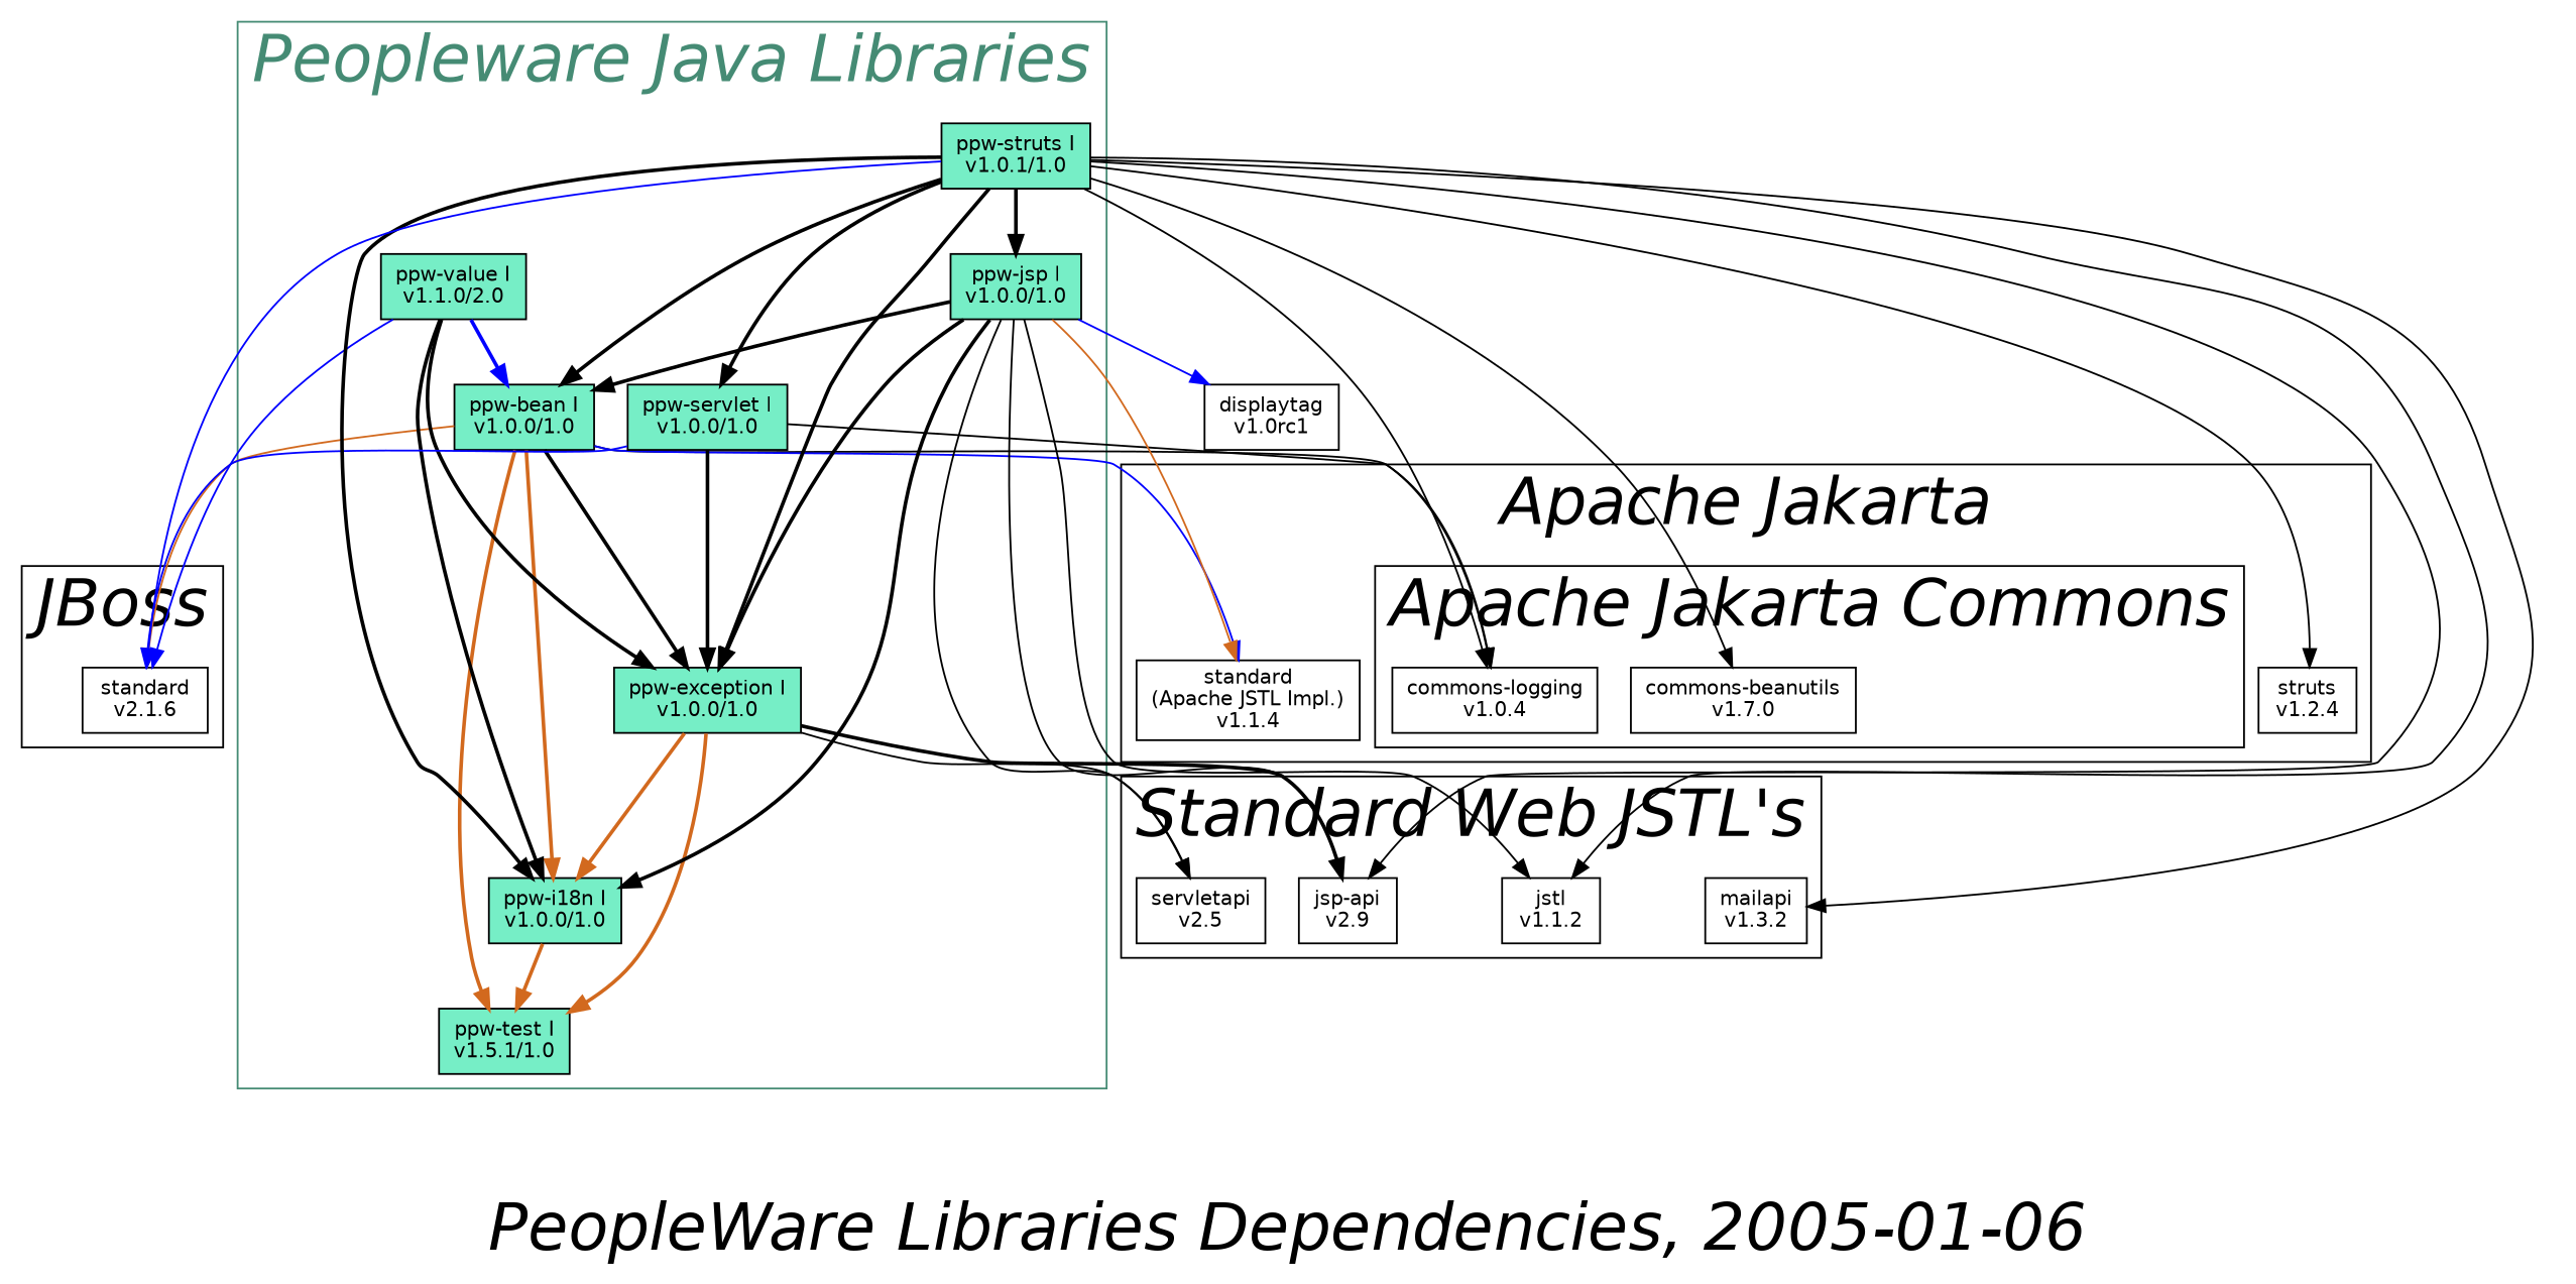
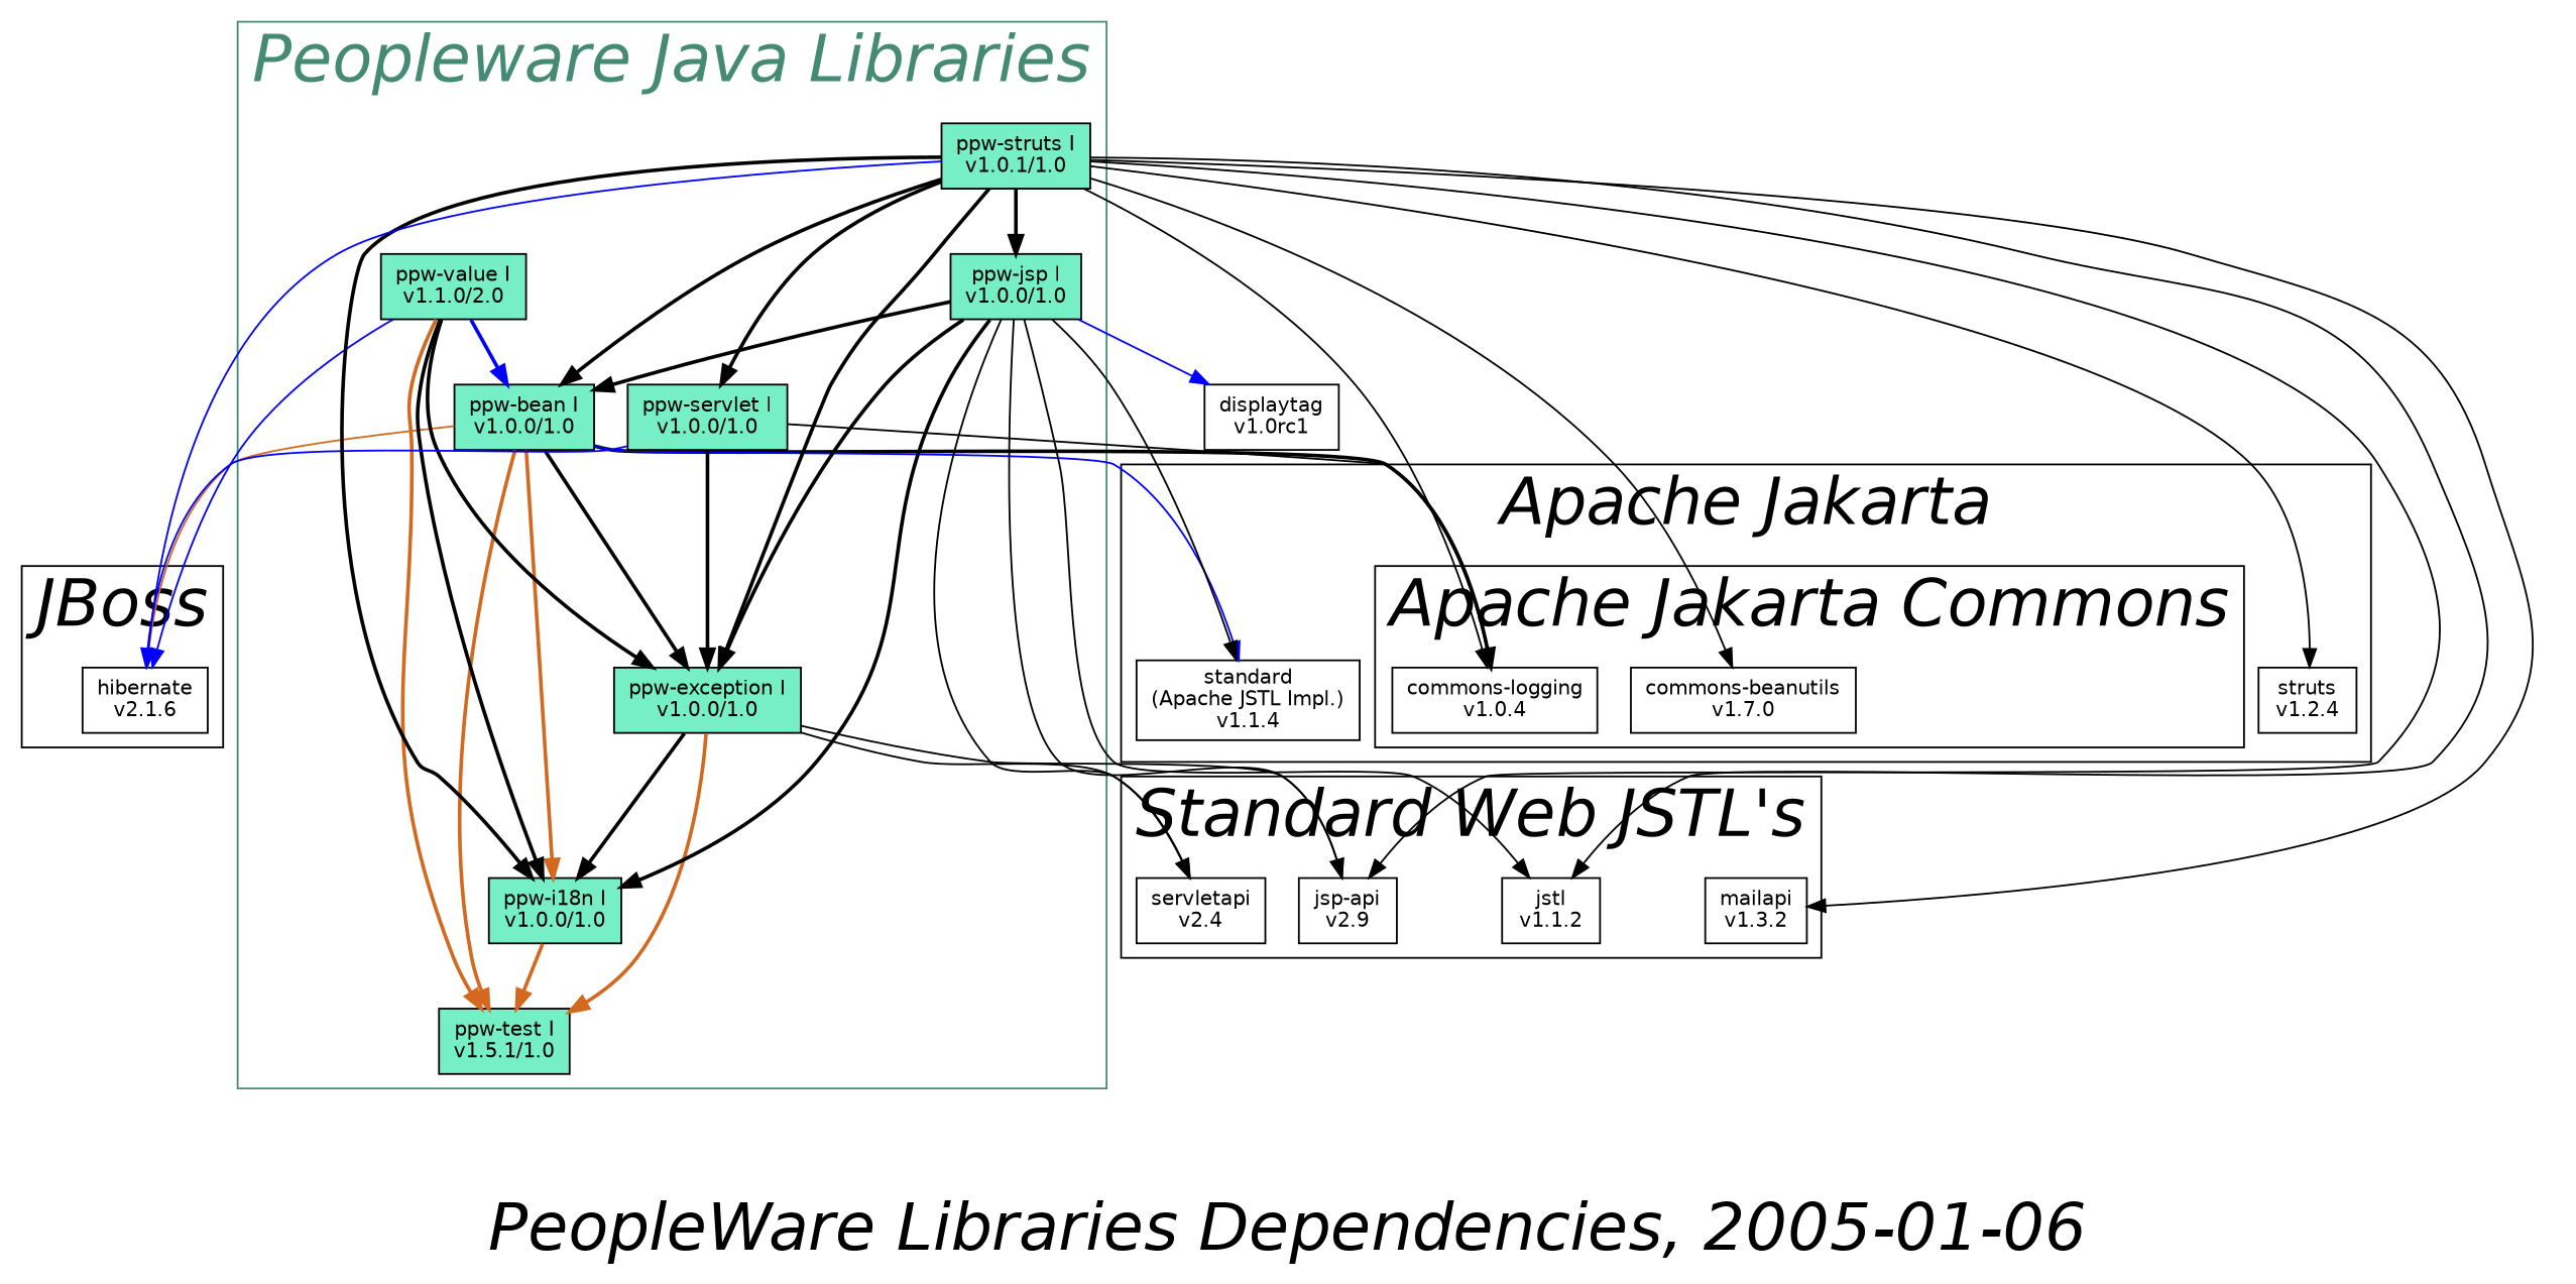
  digraph {
    fontname="Helvetica-Oblique"
    fontsize=36
    label="PeopleWare Libraries Dependencies, 2005-01-06"
    mclimit=10.0
    nslimit=10.0
    node [fillcolor=aquamarine2 fontname=Helvetica fontsize=11 shape=rectangle]
    n1 [label="ppw-test I\nv1.5.1/1.0" style=filled]
    n2 [label="ppw-i18n I\nv1.0.0/1.0" style=filled]
    n3 [label="ppw-exception I\nv1.0.0/1.0" style=filled]
    n4 [label="ppw-bean I\nv1.0.0/1.0" style=filled]
    n5 [label="ppw-value I\nv1.1.0/2.0" style=filled]
    n6 [label="ppw-servlet I\nv1.0.0/1.0" style=filled]
    n7 [label="ppw-jsp I\nv1.0.0/1.0" style=filled]
    n8 [label="ppw-struts I\nv1.0.1/1.0" style=filled]
-   n9 [label="servletapi\nv2.5"]
+   n9 [label="servletapi\nv2.4"]
    n10 [label="jsp-api\nv2.9"]
    n11 [label="jstl\nv1.1.2"]
    n12 [label="mailapi\nv1.3.2"]
    n13 [label="commons-logging\nv1.0.4"]
    n14 [label="commons-beanutils\nv1.7.0"]
    n15 [label="standard\n(Apache JSTL Impl.)\nv1.1.4"]
    n16 [label="struts\nv1.2.4"]
-   n17 [label="standard\nv2.1.6"]
+   n17 [label="hibernate\nv2.1.6"]
    n18 [label="displaytag\nv1.0rc1"]
    subgraph cluster_1 {
      color=aquamarine4
      fontcolor=aquamarine4
      label="Peopleware Java Libraries"
      n1
      n2
      n3
      n4
      n5
      n6
      n7
      n8
    }
    subgraph cluster_2 {
      label="Standard Web JSTL's"
      n9
      n10
      n11
      n12
    }
    subgraph cluster_3 {
      label="Apache Jakarta"
      n15
      n16
      subgraph cluster_4 {
        label="Apache Jakarta Commons"
        n13
        n14
      }
    }
    subgraph cluster_5 {
      label=JBoss
      n17
    }
    n2 -> n1 [color=chocolate style=bold]
    n3 -> n1 [color=chocolate style=bold]
-   n3 -> n2 [style=bold color=chocolate]
+   n3 -> n2 [style=bold]
    n3 -> n9
-   n3 -> n10 [style=bold]
+   n3 -> n10
    n4 -> n1 [color=chocolate style=bold]
    n4 -> n2 [color=chocolate style=bold]
    n4 -> n3 [style=bold]
-   n4 -> n13
+   n4 -> n13 [style=bold]
    n4 -> n15 [color=blue]
    n4 -> n17 [color=chocolate]
+   n5 -> n1 [color=chocolate style=bold]
    n5 -> n2 [color=black style=bold]
    n5 -> n3 [style=bold]
    n5 -> n4 [color=blue style=bold]
    n5 -> n17 [color=blue]
    n6 -> n3 [style=bold]
    n6 -> n13
    n6 -> n17 [color=blue]
    n7 -> n2 [style=bold]
    n7 -> n3 [style=bold]
    n7 -> n4 [style=bold]
    n7 -> n9
    n7 -> n10
    n7 -> n11
-   n7 -> n15 [color=chocolate]
+   n7 -> n15
    n7 -> n18 [color=blue]
    n8 -> n2 [style=bold]
    n8 -> n3 [style=bold]
    n8 -> n4 [style=bold]
    n8 -> n6 [style=bold]
    n8 -> n7 [style=bold]
    n8 -> n10
    n8 -> n11
    n8 -> n12
    n8 -> n13
    n8 -> n14
    n8 -> n16
    n8 -> n17 [color=blue]
  }
